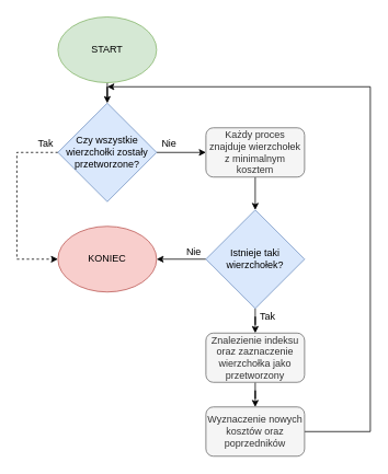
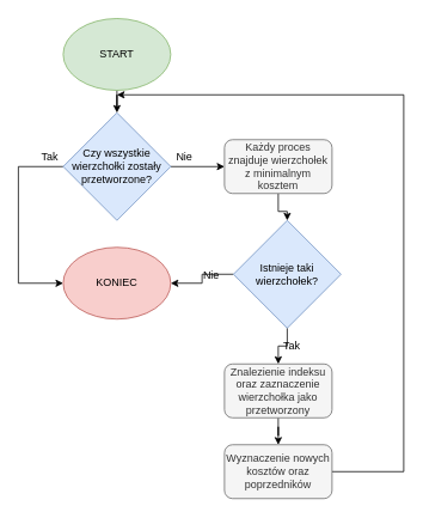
  <mxCell id="0" />
  <mxCell id="1" parent="0" />
  <mxCell id="2" value="" style="edgeStyle=orthogonalEdgeStyle;rounded=0;orthogonalLoop=1;jettySize=auto;html=1;" edge="1" parent="1" source="3" target="6"><mxGeometry relative="1" as="geometry" /></mxCell>
  <mxCell id="3" value="START" style="ellipse;whiteSpace=wrap;html=1;fillColor=#d5e8d4;strokeColor=#82b366;" vertex="1" parent="1"><mxGeometry x="70" y="20" width="120" height="80" as="geometry" /></mxCell>
  <mxCell id="4" value="" style="edgeStyle=orthogonalEdgeStyle;rounded=0;orthogonalLoop=1;jettySize=auto;html=1;" edge="1" parent="1" source="6" target="8"><mxGeometry relative="1" as="geometry" /></mxCell>
- <mxCell id="5" style="edgeStyle=orthogonalEdgeStyle;rounded=0;orthogonalLoop=1;jettySize=auto;html=1;dashed=1;" edge="1" parent="1" source="6" target="14"><mxGeometry relative="1" as="geometry"><Array as="points"><mxPoint x="20" y="185" /><mxPoint x="20" y="315" /></Array></mxGeometry></mxCell>
+ <mxCell id="5" style="edgeStyle=orthogonalEdgeStyle;rounded=0;orthogonalLoop=1;jettySize=auto;html=1;" edge="1" parent="1" source="6" target="14"><mxGeometry relative="1" as="geometry"><Array as="points"><mxPoint x="20" y="185" /><mxPoint x="20" y="315" /></Array></mxGeometry></mxCell>
  <mxCell id="6" value="Czy wszystkie wierzchołki zostały przetworzone?" style="rhombus;whiteSpace=wrap;html=1;fillColor=#dae8fc;strokeColor=#6c8ebf;" vertex="1" parent="1"><mxGeometry x="70" y="125" width="120" height="120" as="geometry" /></mxCell>
  <mxCell id="7" value="" style="edgeStyle=orthogonalEdgeStyle;rounded=0;orthogonalLoop=1;jettySize=auto;html=1;" edge="1" parent="1" source="8" target="11"><mxGeometry relative="1" as="geometry" /></mxCell>
  <mxCell id="8" value="Każdy proces znajduje wierzchołek z minimalnym kosztem" style="rounded=1;whiteSpace=wrap;html=1;fillColor=#f5f5f5;strokeColor=#666666;fontColor=#333333;" vertex="1" parent="1"><mxGeometry x="250" y="155" width="120" height="60" as="geometry" /></mxCell>
  <mxCell id="9" value="" style="edgeStyle=orthogonalEdgeStyle;rounded=0;orthogonalLoop=1;jettySize=auto;html=1;" edge="1" parent="1" source="11" target="13"><mxGeometry relative="1" as="geometry" /></mxCell>
  <mxCell id="10" style="edgeStyle=orthogonalEdgeStyle;rounded=0;orthogonalLoop=1;jettySize=auto;html=1;" edge="1" parent="1" source="11" target="14"><mxGeometry relative="1" as="geometry" /></mxCell>
- <mxCell id="11" value="Istnieje taki wierzchołek?" style="rhombus;whiteSpace=wrap;html=1;fillColor=#dae8fc;strokeColor=#6c8ebf;" vertex="1" parent="1"><mxGeometry x="250" y="255" width="120" height="120" as="geometry" /></mxCell>
+ <mxCell id="11" value="Istnieje taki wierzchołek?" style="rhombus;whiteSpace=wrap;html=1;fillColor=#dae8fc;strokeColor=#6c8ebf;" vertex="1" parent="1"><mxGeometry x="260" y="245" width="120" height="120" as="geometry" /></mxCell>
  <mxCell id="12" value="" style="edgeStyle=orthogonalEdgeStyle;rounded=0;orthogonalLoop=1;jettySize=auto;html=1;" edge="1" parent="1" source="13" target="16"><mxGeometry relative="1" as="geometry" /></mxCell>
  <mxCell id="13" value="Znalezienie indeksu oraz zaznaczenie wierzchołka jako przetworzony" style="rounded=1;whiteSpace=wrap;html=1;fillColor=#f5f5f5;strokeColor=#666666;fontColor=#333333;" vertex="1" parent="1"><mxGeometry x="250" y="405" width="120" height="60" as="geometry" /></mxCell>
  <mxCell id="14" value="KONIEC" style="ellipse;whiteSpace=wrap;html=1;fillColor=#f8cecc;strokeColor=#b85450;" vertex="1" parent="1"><mxGeometry x="70" y="275" width="120" height="80" as="geometry" /></mxCell>
  <mxCell id="15" style="edgeStyle=orthogonalEdgeStyle;rounded=0;orthogonalLoop=1;jettySize=auto;html=1;" edge="1" parent="1" source="16"><mxGeometry relative="1" as="geometry"><mxPoint x="130" y="105" as="targetPoint" /><Array as="points"><mxPoint x="450" y="525" /><mxPoint x="450" y="105" /></Array></mxGeometry></mxCell>
  <mxCell id="16" value="Wyznaczenie nowych kosztów oraz poprzedników" style="rounded=1;whiteSpace=wrap;html=1;fillColor=#f5f5f5;strokeColor=#666666;fontColor=#333333;" vertex="1" parent="1"><mxGeometry x="250" y="495" width="120" height="60" as="geometry" /></mxCell>
  <mxCell id="17" value="Nie" style="text;html=1;align=center;verticalAlign=middle;resizable=0;points=[];autosize=1;" vertex="1" parent="1"><mxGeometry x="190" y="164" width="30" height="20" as="geometry" /></mxCell>
  <mxCell id="18" value="Tak" style="text;html=1;align=center;verticalAlign=middle;resizable=0;points=[];autosize=1;" vertex="1" parent="1"><mxGeometry x="40" y="164" width="30" height="20" as="geometry" /></mxCell>
  <mxCell id="19" value="Nie" style="text;html=1;align=center;verticalAlign=middle;resizable=0;points=[];autosize=1;" vertex="1" parent="1"><mxGeometry x="220" y="296" width="30" height="20" as="geometry" /></mxCell>
  <mxCell id="20" value="Tak" style="text;html=1;align=center;verticalAlign=middle;resizable=0;points=[];autosize=1;" vertex="1" parent="1"><mxGeometry x="310" y="375" width="30" height="20" as="geometry" /></mxCell>
